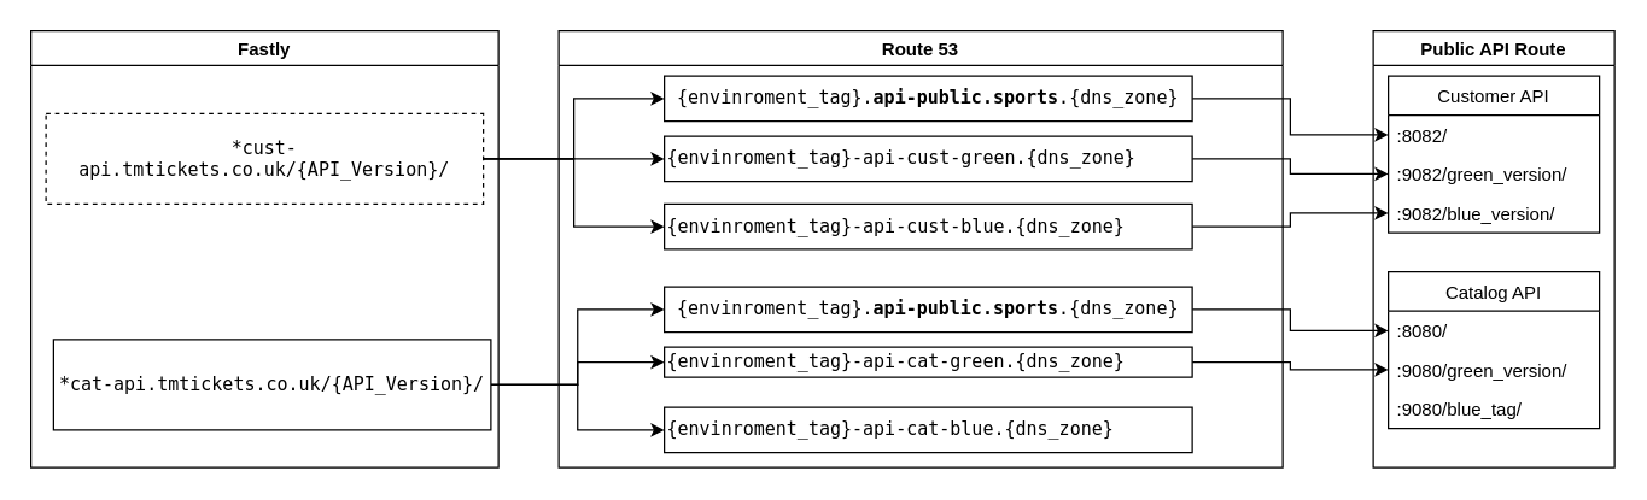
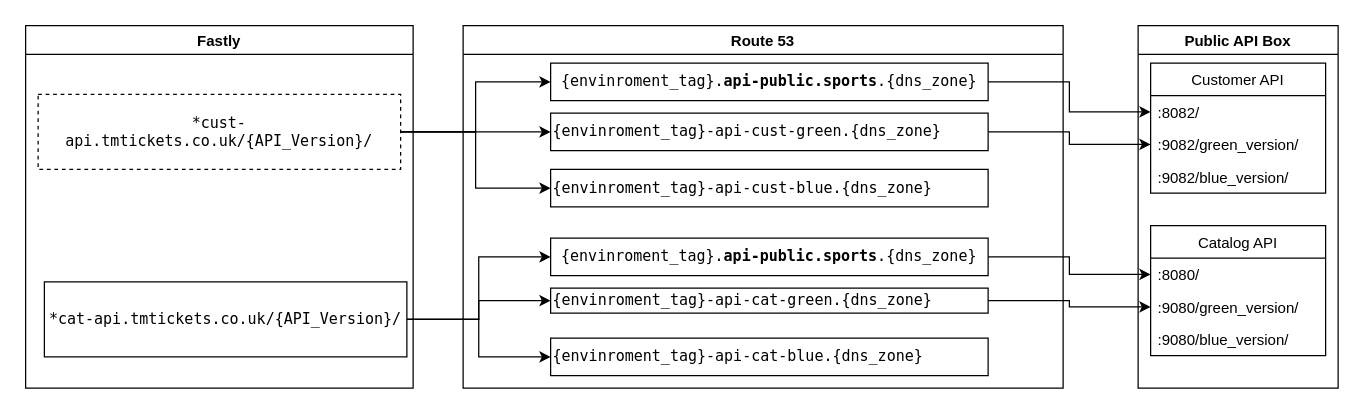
  <mxCell id="0" />
  <mxCell id="1" parent="0" />
  <mxCell id="2" style="edgeStyle=orthogonalEdgeStyle;rounded=0;orthogonalLoop=1;jettySize=auto;html=1;exitX=1;exitY=0.5;exitDx=0;exitDy=0;entryX=0;entryY=0.5;entryDx=0;entryDy=0;" edge="1" parent="1" source="25" target="10"><mxGeometry relative="1" as="geometry" /></mxCell>
  <mxCell id="3" style="edgeStyle=orthogonalEdgeStyle;rounded=0;orthogonalLoop=1;jettySize=auto;html=1;exitX=1;exitY=0.5;exitDx=0;exitDy=0;entryX=0;entryY=0.5;entryDx=0;entryDy=0;" edge="1" parent="1" source="24" target="11"><mxGeometry relative="1" as="geometry" /></mxCell>
- <mxCell id="4" value="Public API Route" style="swimlane;" vertex="1" parent="1"><mxGeometry x="910" y="20" width="160" height="290" as="geometry" /></mxCell>
+ <mxCell id="4" value="Public API Box" style="swimlane;" vertex="1" parent="1"><mxGeometry x="910" y="20" width="160" height="290" as="geometry" /></mxCell>
  <mxCell id="5" value="Customer API" style="swimlane;fontStyle=0;childLayout=stackLayout;horizontal=1;startSize=26;fillColor=none;horizontalStack=0;resizeParent=1;resizeParentMax=0;resizeLast=0;collapsible=1;marginBottom=0;" vertex="1" parent="4"><mxGeometry x="10" y="30" width="140" height="104" as="geometry" /></mxCell>
  <mxCell id="6" value=":8082/" style="text;strokeColor=none;fillColor=none;align=left;verticalAlign=top;spacingLeft=4;spacingRight=4;overflow=hidden;rotatable=0;points=[[0,0.5],[1,0.5]];portConstraint=eastwest;" vertex="1" parent="5"><mxGeometry y="26" width="140" height="26" as="geometry" /></mxCell>
  <mxCell id="7" value=":9082/green_version/" style="text;strokeColor=none;fillColor=none;align=left;verticalAlign=top;spacingLeft=4;spacingRight=4;overflow=hidden;rotatable=0;points=[[0,0.5],[1,0.5]];portConstraint=eastwest;" vertex="1" parent="5"><mxGeometry y="52" width="140" height="26" as="geometry" /></mxCell>
  <mxCell id="8" value=":9082/blue_version/" style="text;strokeColor=none;fillColor=none;align=left;verticalAlign=top;spacingLeft=4;spacingRight=4;overflow=hidden;rotatable=0;points=[[0,0.5],[1,0.5]];portConstraint=eastwest;" vertex="1" parent="5"><mxGeometry y="78" width="140" height="26" as="geometry" /></mxCell>
  <mxCell id="9" value="Catalog API" style="swimlane;fontStyle=0;childLayout=stackLayout;horizontal=1;startSize=26;fillColor=none;horizontalStack=0;resizeParent=1;resizeParentMax=0;resizeLast=0;collapsible=1;marginBottom=0;" vertex="1" parent="4"><mxGeometry x="10" y="160" width="140" height="104" as="geometry" /></mxCell>
  <mxCell id="10" value=":8080/" style="text;strokeColor=none;fillColor=none;align=left;verticalAlign=top;spacingLeft=4;spacingRight=4;overflow=hidden;rotatable=0;points=[[0,0.5],[1,0.5]];portConstraint=eastwest;" vertex="1" parent="9"><mxGeometry y="26" width="140" height="26" as="geometry" /></mxCell>
  <mxCell id="11" value=":9080/green_version/" style="text;strokeColor=none;fillColor=none;align=left;verticalAlign=top;spacingLeft=4;spacingRight=4;overflow=hidden;rotatable=0;points=[[0,0.5],[1,0.5]];portConstraint=eastwest;" vertex="1" parent="9"><mxGeometry y="52" width="140" height="26" as="geometry" /></mxCell>
- <mxCell id="12" value=":9080/blue_tag/" style="text;strokeColor=none;fillColor=none;align=left;verticalAlign=top;spacingLeft=4;spacingRight=4;overflow=hidden;rotatable=0;points=[[0,0.5],[1,0.5]];portConstraint=eastwest;" vertex="1" parent="9"><mxGeometry y="78" width="140" height="26" as="geometry" /></mxCell>
+ <mxCell id="12" value=":9080/blue_version/" style="text;strokeColor=none;fillColor=none;align=left;verticalAlign=top;spacingLeft=4;spacingRight=4;overflow=hidden;rotatable=0;points=[[0,0.5],[1,0.5]];portConstraint=eastwest;" vertex="1" parent="9"><mxGeometry y="78" width="140" height="26" as="geometry" /></mxCell>
  <mxCell id="13" style="edgeStyle=orthogonalEdgeStyle;rounded=0;orthogonalLoop=1;jettySize=auto;html=1;exitX=1;exitY=0.5;exitDx=0;exitDy=0;entryX=0;entryY=0.5;entryDx=0;entryDy=0;" edge="1" parent="1" source="28" target="6"><mxGeometry relative="1" as="geometry" /></mxCell>
  <mxCell id="14" style="edgeStyle=orthogonalEdgeStyle;rounded=0;orthogonalLoop=1;jettySize=auto;html=1;exitX=1;exitY=0.5;exitDx=0;exitDy=0;entryX=0;entryY=0.5;entryDx=0;entryDy=0;" edge="1" parent="1" source="27" target="7"><mxGeometry relative="1" as="geometry" /></mxCell>
- <mxCell id="15" style="edgeStyle=orthogonalEdgeStyle;rounded=0;orthogonalLoop=1;jettySize=auto;html=1;exitX=1;exitY=0.5;exitDx=0;exitDy=0;entryX=0;entryY=0.5;entryDx=0;entryDy=0;" edge="1" parent="1" source="26" target="8"><mxGeometry relative="1" as="geometry" /></mxCell>
  <mxCell id="16" style="edgeStyle=orthogonalEdgeStyle;rounded=0;orthogonalLoop=1;jettySize=auto;html=1;exitX=1;exitY=0.5;exitDx=0;exitDy=0;entryX=0;entryY=0.5;entryDx=0;entryDy=0;" edge="1" parent="1" source="30" target="28"><mxGeometry relative="1" as="geometry" /></mxCell>
  <mxCell id="17" style="edgeStyle=orthogonalEdgeStyle;rounded=0;orthogonalLoop=1;jettySize=auto;html=1;exitX=1;exitY=0.5;exitDx=0;exitDy=0;entryX=0;entryY=0.5;entryDx=0;entryDy=0;" edge="1" parent="1" source="30" target="27"><mxGeometry relative="1" as="geometry" /></mxCell>
  <mxCell id="18" style="edgeStyle=orthogonalEdgeStyle;rounded=0;orthogonalLoop=1;jettySize=auto;html=1;exitX=1;exitY=0.5;exitDx=0;exitDy=0;entryX=0;entryY=0.5;entryDx=0;entryDy=0;" edge="1" parent="1" source="30" target="26"><mxGeometry relative="1" as="geometry" /></mxCell>
  <mxCell id="19" style="edgeStyle=orthogonalEdgeStyle;rounded=0;orthogonalLoop=1;jettySize=auto;html=1;exitX=1;exitY=0.5;exitDx=0;exitDy=0;entryX=0;entryY=0.5;entryDx=0;entryDy=0;" edge="1" parent="1" source="31" target="25"><mxGeometry relative="1" as="geometry" /></mxCell>
  <mxCell id="20" style="edgeStyle=orthogonalEdgeStyle;rounded=0;orthogonalLoop=1;jettySize=auto;html=1;exitX=1;exitY=0.5;exitDx=0;exitDy=0;entryX=0;entryY=0.5;entryDx=0;entryDy=0;" edge="1" parent="1" source="31" target="24"><mxGeometry relative="1" as="geometry" /></mxCell>
  <mxCell id="21" style="edgeStyle=orthogonalEdgeStyle;rounded=0;orthogonalLoop=1;jettySize=auto;html=1;exitX=1;exitY=0.5;exitDx=0;exitDy=0;entryX=0;entryY=0.5;entryDx=0;entryDy=0;" edge="1" parent="1" source="31" target="23"><mxGeometry relative="1" as="geometry" /></mxCell>
  <mxCell id="22" value="Route 53" style="swimlane;" vertex="1" parent="1"><mxGeometry x="370" y="20" width="480" height="290" as="geometry" /></mxCell>
  <mxCell id="23" value="&lt;p align=&quot;left&quot;&gt;&lt;code&gt;{envinroment_tag}-api-cat-blue.{dns_zone}&lt;/code&gt;&lt;/p&gt;" style="rounded=0;whiteSpace=wrap;html=1;align=left;" vertex="1" parent="22"><mxGeometry x="70" y="250" width="350" height="30" as="geometry" /></mxCell>
  <mxCell id="24" value="&lt;p align=&quot;left&quot;&gt;&lt;code&gt;{envinroment_tag}-api-cat-green.{dns_zone}&lt;/code&gt;&lt;/p&gt;" style="rounded=0;whiteSpace=wrap;html=1;align=left;" vertex="1" parent="22"><mxGeometry x="70" y="210" width="350" height="20" as="geometry" /></mxCell>
  <mxCell id="25" value="&lt;font style=&quot;font-size: 12px&quot;&gt;&lt;code&gt;{envinroment_tag}.&lt;strong&gt;api-public.sports&lt;/strong&gt;.{dns_zone}&lt;/code&gt;&lt;/font&gt;" style="rounded=0;whiteSpace=wrap;html=1;" vertex="1" parent="22"><mxGeometry x="70" y="170" width="350" height="30" as="geometry" /></mxCell>
  <mxCell id="26" value="&lt;p&gt;&lt;code&gt;{envinroment_tag}-api-cust-blue.{dns_zone}&lt;/code&gt;&lt;/p&gt;" style="rounded=0;whiteSpace=wrap;html=1;align=left;" vertex="1" parent="22"><mxGeometry x="70" y="115" width="350" height="30" as="geometry" /></mxCell>
  <mxCell id="27" value="&lt;code&gt;{envinroment_tag}-api-cust-green.{dns_zone}&lt;/code&gt;" style="rounded=0;whiteSpace=wrap;html=1;align=left;" vertex="1" parent="22"><mxGeometry x="70" y="70" width="350" height="30" as="geometry" /></mxCell>
  <mxCell id="28" value="&lt;font style=&quot;font-size: 12px&quot;&gt;&lt;code&gt;{envinroment_tag}.&lt;strong&gt;api-public.sports&lt;/strong&gt;.{dns_zone}&lt;/code&gt;&lt;/font&gt;" style="rounded=0;whiteSpace=wrap;html=1;" vertex="1" parent="22"><mxGeometry x="70" y="30" width="350" height="30" as="geometry" /></mxCell>
  <mxCell id="29" value="Fastly" style="swimlane;" vertex="1" parent="1"><mxGeometry x="20" y="20" width="310" height="290" as="geometry" /></mxCell>
  <mxCell id="30" value="&lt;div&gt;&lt;code&gt;*cust-api.tmtickets.co.uk/{API_Version}/&lt;/code&gt;&lt;/div&gt;" style="rounded=0;whiteSpace=wrap;html=1;dashed=1;" vertex="1" parent="29"><mxGeometry x="10" y="55" width="290" height="60" as="geometry" /></mxCell>
  <mxCell id="31" value="&lt;code&gt;*cat-api.tmtickets.co.uk/{API_Version}/&lt;/code&gt;" style="rounded=0;whiteSpace=wrap;html=1;" vertex="1" parent="29"><mxGeometry x="15" y="205" width="290" height="60" as="geometry" /></mxCell>
